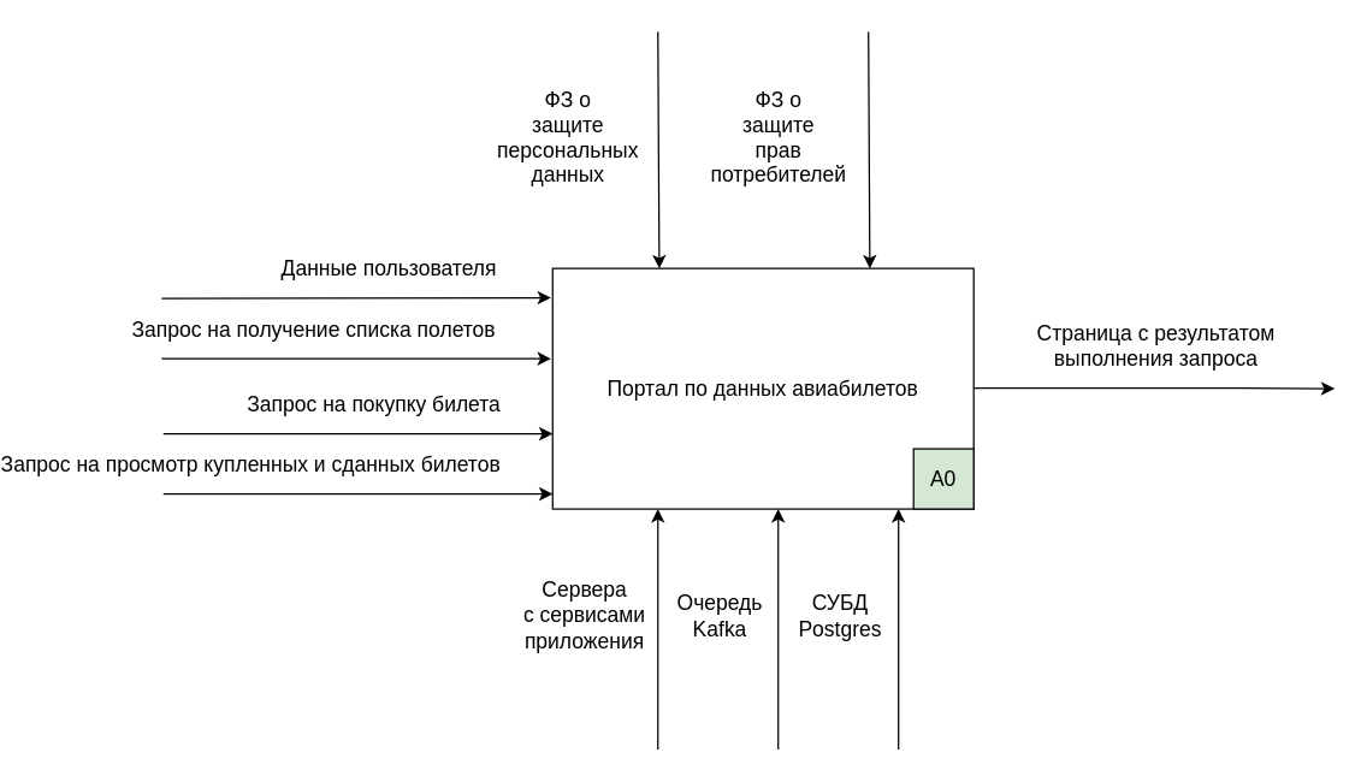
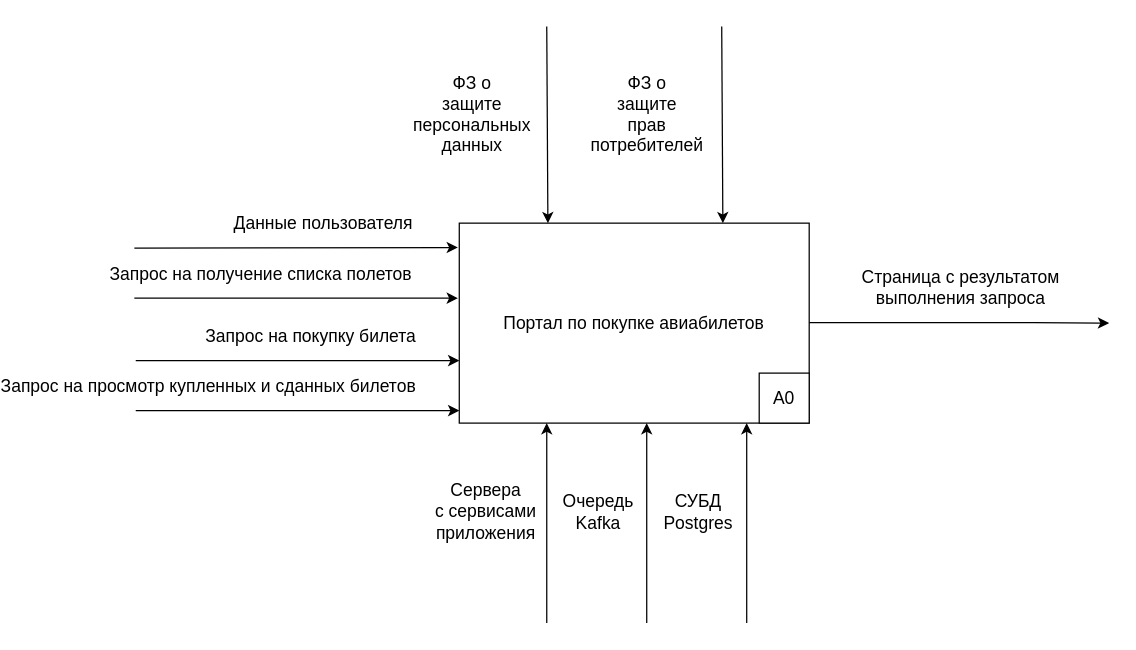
  <mxCell id="0" />
  <mxCell id="1" parent="0" />
- <mxCell id="2" value="&lt;font style=&quot;font-size: 14px;&quot;&gt;Портал по данных авиабилетов&lt;/font&gt;" style="rounded=0;whiteSpace=wrap;html=1;" parent="1" vertex="1"><mxGeometry x="280" y="178" width="280" height="160" as="geometry" /></mxCell>
- <mxCell id="3" value="&lt;font style=&quot;font-size: 14px;&quot;&gt;A0&lt;/font&gt;" style="rounded=0;whiteSpace=wrap;html=1;fillColor=#d5e8d4;" parent="1" vertex="1"><mxGeometry x="520" y="298" width="40" height="40" as="geometry" /></mxCell>
+ <mxCell id="2" value="&lt;font style=&quot;font-size: 14px;&quot;&gt;Портал по покупке авиабилетов&lt;/font&gt;" style="rounded=0;whiteSpace=wrap;html=1;" parent="1" vertex="1"><mxGeometry x="280" y="178" width="280" height="160" as="geometry" /></mxCell>
+ <mxCell id="3" value="&lt;font style=&quot;font-size: 14px;&quot;&gt;A0&lt;/font&gt;" style="rounded=0;whiteSpace=wrap;html=1;" parent="1" vertex="1"><mxGeometry x="520" y="298" width="40" height="40" as="geometry" /></mxCell>
  <mxCell id="4" value="" style="endArrow=classic;html=1;fontSize=14;entryX=-0.004;entryY=0.122;entryDx=0;entryDy=0;entryPerimeter=0;" parent="1" target="2" edge="1"><mxGeometry width="50" height="50" relative="1" as="geometry"><mxPoint x="20" y="198" as="sourcePoint" /><mxPoint x="320" y="248" as="targetPoint" /></mxGeometry></mxCell>
  <mxCell id="5" value="Данные пользователя" style="edgeLabel;html=1;align=center;verticalAlign=middle;resizable=0;points=[];fontSize=14;" parent="4" vertex="1" connectable="0"><mxGeometry x="-0.467" y="-3" relative="1" as="geometry"><mxPoint x="81" y="-23" as="offset" /></mxGeometry></mxCell>
  <mxCell id="6" value="" style="endArrow=classic;html=1;fontSize=14;entryX=-0.004;entryY=0.122;entryDx=0;entryDy=0;entryPerimeter=0;" parent="1" edge="1"><mxGeometry width="50" height="50" relative="1" as="geometry"><mxPoint x="20" y="238" as="sourcePoint" /><mxPoint x="278.88" y="238" as="targetPoint" /></mxGeometry></mxCell>
  <mxCell id="7" value="Запрос на получение списка полетов" style="edgeLabel;html=1;align=center;verticalAlign=middle;resizable=0;points=[];fontSize=14;" parent="6" vertex="1" connectable="0"><mxGeometry x="-0.467" y="-3" relative="1" as="geometry"><mxPoint x="31" y="-23" as="offset" /></mxGeometry></mxCell>
  <mxCell id="8" value="" style="endArrow=classic;html=1;fontSize=14;entryX=-0.004;entryY=0.122;entryDx=0;entryDy=0;entryPerimeter=0;" parent="1" edge="1"><mxGeometry width="50" height="50" relative="1" as="geometry"><mxPoint x="21.12" y="288" as="sourcePoint" /><mxPoint x="280" y="288" as="targetPoint" /></mxGeometry></mxCell>
  <mxCell id="9" value="Запрос на покупку билета" style="edgeLabel;html=1;align=center;verticalAlign=middle;resizable=0;points=[];fontSize=14;" parent="8" vertex="1" connectable="0"><mxGeometry x="-0.467" y="-3" relative="1" as="geometry"><mxPoint x="70" y="-23" as="offset" /></mxGeometry></mxCell>
  <mxCell id="10" value="" style="endArrow=classic;html=1;fontSize=14;entryX=-0.004;entryY=0.122;entryDx=0;entryDy=0;entryPerimeter=0;" parent="1" edge="1"><mxGeometry width="50" height="50" relative="1" as="geometry"><mxPoint x="21.12" y="328" as="sourcePoint" /><mxPoint x="280" y="328" as="targetPoint" /></mxGeometry></mxCell>
  <mxCell id="11" value="Запрос на просмотр купленных и сданных билетов&amp;nbsp;" style="edgeLabel;html=1;align=center;verticalAlign=middle;resizable=0;points=[];fontSize=14;" parent="10" vertex="1" connectable="0"><mxGeometry x="-0.467" y="-3" relative="1" as="geometry"><mxPoint x="-10" y="-23" as="offset" /></mxGeometry></mxCell>
  <mxCell id="12" value="" style="endArrow=classic;html=1;fontSize=14;entryX=0.289;entryY=-0.016;entryDx=0;entryDy=0;entryPerimeter=0;" parent="1" edge="1"><mxGeometry width="50" height="50" relative="1" as="geometry"><mxPoint x="490" y="20.56" as="sourcePoint" /><mxPoint x="490.92" y="178" as="targetPoint" /></mxGeometry></mxCell>
  <mxCell id="13" value="ФЗ о&lt;br&gt;защите&lt;br&gt;прав&lt;br&gt;потребителей" style="edgeLabel;html=1;align=center;verticalAlign=middle;resizable=0;points=[];fontSize=14;" parent="12" vertex="1" connectable="0"><mxGeometry x="0.149" y="-4" relative="1" as="geometry"><mxPoint x="-57" y="-20" as="offset" /></mxGeometry></mxCell>
  <mxCell id="14" value="" style="endArrow=classic;html=1;fontSize=14;entryX=0.289;entryY=-0.016;entryDx=0;entryDy=0;entryPerimeter=0;" parent="1" edge="1"><mxGeometry width="50" height="50" relative="1" as="geometry"><mxPoint x="350" y="20.56" as="sourcePoint" /><mxPoint x="350.92" y="178" as="targetPoint" /></mxGeometry></mxCell>
  <mxCell id="15" value="ФЗ о&lt;br&gt;защите&lt;br&gt;персональных&lt;br&gt;данных" style="edgeLabel;html=1;align=center;verticalAlign=middle;resizable=0;points=[];fontSize=14;" parent="14" vertex="1" connectable="0"><mxGeometry x="0.149" y="-4" relative="1" as="geometry"><mxPoint x="-57" y="-20" as="offset" /></mxGeometry></mxCell>
  <mxCell id="16" value="" style="endArrow=classic;html=1;fontSize=14;" parent="1" edge="1"><mxGeometry width="50" height="50" relative="1" as="geometry"><mxPoint x="350" y="498" as="sourcePoint" /><mxPoint x="350" y="338" as="targetPoint" /></mxGeometry></mxCell>
  <mxCell id="17" value="Сервера&lt;br&gt;с сервисами&lt;br&gt;приложения" style="edgeLabel;html=1;align=center;verticalAlign=middle;resizable=0;points=[];fontSize=14;" parent="16" vertex="1" connectable="0"><mxGeometry x="0.194" y="-1" relative="1" as="geometry"><mxPoint x="-51" y="6" as="offset" /></mxGeometry></mxCell>
  <mxCell id="18" value="" style="endArrow=classic;html=1;fontSize=14;" parent="1" edge="1"><mxGeometry width="50" height="50" relative="1" as="geometry"><mxPoint x="430" y="498" as="sourcePoint" /><mxPoint x="430" y="338" as="targetPoint" /></mxGeometry></mxCell>
  <mxCell id="19" value="Очередь&lt;br&gt;Kafka" style="edgeLabel;html=1;align=center;verticalAlign=middle;resizable=0;points=[];fontSize=14;" parent="18" vertex="1" connectable="0"><mxGeometry x="0.194" y="-1" relative="1" as="geometry"><mxPoint x="-41" y="6" as="offset" /></mxGeometry></mxCell>
  <mxCell id="20" value="" style="endArrow=classic;html=1;fontSize=14;" parent="1" edge="1"><mxGeometry width="50" height="50" relative="1" as="geometry"><mxPoint x="510" y="498" as="sourcePoint" /><mxPoint x="510" y="338" as="targetPoint" /></mxGeometry></mxCell>
  <mxCell id="21" value="СУБД&lt;br&gt;Postgres" style="edgeLabel;html=1;align=center;verticalAlign=middle;resizable=0;points=[];fontSize=14;" parent="20" vertex="1" connectable="0"><mxGeometry x="0.194" y="-1" relative="1" as="geometry"><mxPoint x="-41" y="6" as="offset" /></mxGeometry></mxCell>
  <mxCell id="22" style="edgeStyle=orthogonalEdgeStyle;rounded=0;html=1;exitX=1;exitY=0.5;exitDx=0;exitDy=0;fontSize=14;startArrow=none;startFill=0;endArrow=classic;endFill=1;" parent="1" edge="1"><mxGeometry relative="1" as="geometry"><mxPoint x="800" y="258" as="targetPoint" /><mxPoint x="560" y="257.5" as="sourcePoint" /><Array as="points"><mxPoint x="740" y="258" /><mxPoint x="740" y="258" /></Array></mxGeometry></mxCell>
  <mxCell id="23" value="Страница с результатом&lt;br&gt;выполнения запроса" style="edgeLabel;html=1;align=center;verticalAlign=middle;resizable=0;points=[];fontSize=14;" parent="22" vertex="1" connectable="0"><mxGeometry x="0.083" y="4" relative="1" as="geometry"><mxPoint x="-10" y="-25" as="offset" /></mxGeometry></mxCell>
